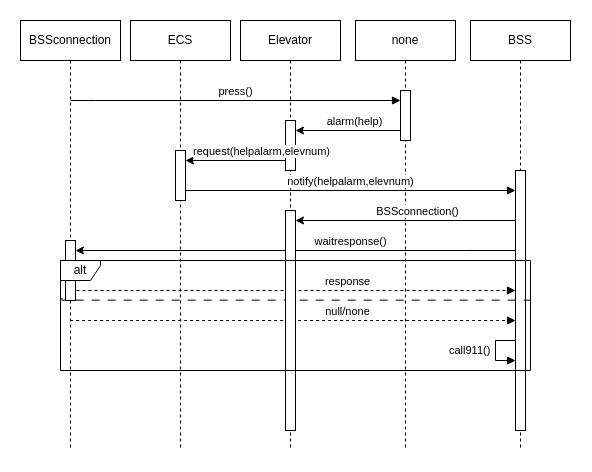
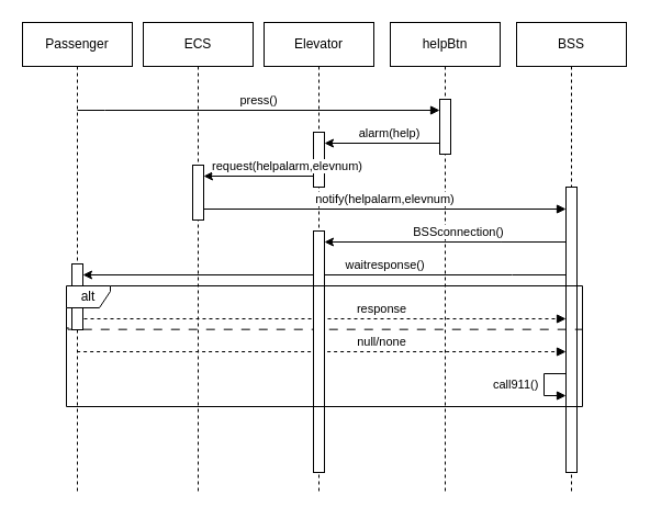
  <mxCell id="0" />
  <mxCell id="1" parent="0" />
  <mxCell id="2" value="BSS" style="shape=umlLifeline;perimeter=lifelinePerimeter;whiteSpace=wrap;html=1;container=0;dropTarget=0;collapsible=0;recursiveResize=0;outlineConnect=0;portConstraint=eastwest;newEdgeStyle={&quot;edgeStyle&quot;:&quot;elbowEdgeStyle&quot;,&quot;elbow&quot;:&quot;vertical&quot;,&quot;curved&quot;:0,&quot;rounded&quot;:0};" parent="1" vertex="1"><mxGeometry x="470" y="20" width="100" height="430" as="geometry" /></mxCell>
  <mxCell id="3" value="" style="html=1;points=[];perimeter=orthogonalPerimeter;outlineConnect=0;targetShapes=umlLifeline;portConstraint=eastwest;newEdgeStyle={&quot;edgeStyle&quot;:&quot;elbowEdgeStyle&quot;,&quot;elbow&quot;:&quot;vertical&quot;,&quot;curved&quot;:0,&quot;rounded&quot;:0};" parent="1" vertex="1"><mxGeometry x="515" y="170" width="10" height="260" as="geometry" /></mxCell>
  <mxCell id="4" value="press()" style="html=1;verticalAlign=bottom;endArrow=block;edgeStyle=elbowEdgeStyle;elbow=vertical;curved=0;rounded=0;" parent="1" target="20" edge="1"><mxGeometry relative="1" as="geometry"><mxPoint x="70" y="100" as="sourcePoint" /><Array as="points"><mxPoint x="95" y="100" /><mxPoint x="155" y="90" /><mxPoint x="135" y="80" /><mxPoint x="155" y="100" /></Array><mxPoint x="404.5" y="100" as="targetPoint" /></mxGeometry></mxCell>
  <mxCell id="5" value="" style="endArrow=classic;html=1;rounded=0;strokeColor=default;endFill=1;edgeStyle=elbowEdgeStyle;elbow=vertical;" parent="1" source="20" target="21" edge="1"><mxGeometry width="50" height="50" relative="1" as="geometry"><mxPoint x="405" y="130" as="sourcePoint" /><mxPoint x="290" y="130" as="targetPoint" /><Array as="points"><mxPoint x="350.5" y="130" /></Array></mxGeometry></mxCell>
  <mxCell id="6" value="alarm(help)" style="edgeLabel;html=1;align=center;verticalAlign=middle;resizable=0;points=[];" parent="5" vertex="1" connectable="0"><mxGeometry x="-0.104" y="-2" relative="1" as="geometry"><mxPoint y="-8" as="offset" /></mxGeometry></mxCell>
  <mxCell id="7" value="" style="endArrow=classic;html=1;rounded=0;strokeColor=default;endFill=1;edgeStyle=elbowEdgeStyle;elbow=vertical;" parent="1" source="3" target="25" edge="1"><mxGeometry width="50" height="50" relative="1" as="geometry"><mxPoint x="490" y="280" as="sourcePoint" /><mxPoint x="69.81" y="280" as="targetPoint" /><Array as="points"><mxPoint x="466" y="250" /></Array></mxGeometry></mxCell>
  <mxCell id="8" value="waitresponse()" style="edgeLabel;html=1;align=center;verticalAlign=middle;resizable=0;points=[];" parent="7" vertex="1" connectable="0"><mxGeometry x="-0.104" y="-2" relative="1" as="geometry"><mxPoint x="31" y="-8" as="offset" /></mxGeometry></mxCell>
  <mxCell id="9" value="null/none" style="html=1;verticalAlign=bottom;endArrow=block;edgeStyle=elbowEdgeStyle;elbow=vertical;curved=0;rounded=0;dashed=1;" parent="1" edge="1"><mxGeometry x="0.246" relative="1" as="geometry"><mxPoint x="69.63" y="320" as="sourcePoint" /><Array as="points"><mxPoint x="315" y="320" /><mxPoint x="375" y="310" /><mxPoint x="355" y="300" /><mxPoint x="375" y="320" /></Array><mxPoint x="515" y="320" as="targetPoint" /><mxPoint as="offset" /></mxGeometry></mxCell>
  <mxCell id="10" value="" style="html=1;verticalAlign=bottom;endArrow=none;edgeStyle=elbowEdgeStyle;elbow=vertical;curved=0;rounded=0;entryX=1;entryY=0.504;entryDx=0;entryDy=0;entryPerimeter=0;endFill=0;dashed=1;dashPattern=8 8;exitX=0.003;exitY=0.341;exitDx=0;exitDy=0;exitPerimeter=0;" parent="1" source="27" target="27" edge="1"><mxGeometry x="0.182" y="10" relative="1" as="geometry"><mxPoint x="280" y="299.66" as="sourcePoint" /><Array as="points"><mxPoint x="305" y="299.66" /><mxPoint x="365" y="289.66" /><mxPoint x="345" y="279.66" /><mxPoint x="365" y="299.66" /></Array><mxPoint x="390" y="299.66" as="targetPoint" /><mxPoint as="offset" /></mxGeometry></mxCell>
  <mxCell id="11" value="call911()" style="edgeStyle=orthogonalEdgeStyle;html=1;align=left;spacingLeft=2;endArrow=block;rounded=0;strokeColor=default;elbow=vertical;" parent="1" edge="1"><mxGeometry y="-50" relative="1" as="geometry"><mxPoint x="515" y="340.03" as="sourcePoint" /><Array as="points"><mxPoint x="495" y="340" /><mxPoint x="495" y="360" /></Array><mxPoint x="515" y="360.03" as="targetPoint" /><mxPoint as="offset" /></mxGeometry></mxCell>
- <mxCell id="12" value="BSSconnection" style="shape=umlLifeline;perimeter=lifelinePerimeter;whiteSpace=wrap;html=1;container=0;dropTarget=0;collapsible=0;recursiveResize=0;outlineConnect=0;portConstraint=eastwest;newEdgeStyle={&quot;edgeStyle&quot;:&quot;elbowEdgeStyle&quot;,&quot;elbow&quot;:&quot;vertical&quot;,&quot;curved&quot;:0,&quot;rounded&quot;:0};" parent="1" vertex="1"><mxGeometry x="20" y="20" width="100" height="430" as="geometry" /></mxCell>
+ <mxCell id="12" value="Passenger" style="shape=umlLifeline;perimeter=lifelinePerimeter;whiteSpace=wrap;html=1;container=0;dropTarget=0;collapsible=0;recursiveResize=0;outlineConnect=0;portConstraint=eastwest;newEdgeStyle={&quot;edgeStyle&quot;:&quot;elbowEdgeStyle&quot;,&quot;elbow&quot;:&quot;vertical&quot;,&quot;curved&quot;:0,&quot;rounded&quot;:0};" parent="1" vertex="1"><mxGeometry x="20" y="20" width="100" height="430" as="geometry" /></mxCell>
  <mxCell id="13" value="ECS" style="shape=umlLifeline;perimeter=lifelinePerimeter;whiteSpace=wrap;html=1;container=0;dropTarget=0;collapsible=0;recursiveResize=0;outlineConnect=0;portConstraint=eastwest;newEdgeStyle={&quot;edgeStyle&quot;:&quot;elbowEdgeStyle&quot;,&quot;elbow&quot;:&quot;vertical&quot;,&quot;curved&quot;:0,&quot;rounded&quot;:0};" parent="1" vertex="1"><mxGeometry x="130" y="20" width="100" height="430" as="geometry" /></mxCell>
  <mxCell id="14" value="Elevator" style="shape=umlLifeline;perimeter=lifelinePerimeter;whiteSpace=wrap;html=1;container=0;dropTarget=0;collapsible=0;recursiveResize=0;outlineConnect=0;portConstraint=eastwest;newEdgeStyle={&quot;edgeStyle&quot;:&quot;elbowEdgeStyle&quot;,&quot;elbow&quot;:&quot;vertical&quot;,&quot;curved&quot;:0,&quot;rounded&quot;:0};" parent="1" vertex="1"><mxGeometry x="240" y="20" width="100" height="430" as="geometry" /></mxCell>
- <mxCell id="15" value="none" style="shape=umlLifeline;perimeter=lifelinePerimeter;whiteSpace=wrap;html=1;container=0;dropTarget=0;collapsible=0;recursiveResize=0;outlineConnect=0;portConstraint=eastwest;newEdgeStyle={&quot;edgeStyle&quot;:&quot;elbowEdgeStyle&quot;,&quot;elbow&quot;:&quot;vertical&quot;,&quot;curved&quot;:0,&quot;rounded&quot;:0};" parent="1" vertex="1"><mxGeometry x="355" y="20" width="100" height="430" as="geometry" /></mxCell>
+ <mxCell id="15" value="helpBtn" style="shape=umlLifeline;perimeter=lifelinePerimeter;whiteSpace=wrap;html=1;container=0;dropTarget=0;collapsible=0;recursiveResize=0;outlineConnect=0;portConstraint=eastwest;newEdgeStyle={&quot;edgeStyle&quot;:&quot;elbowEdgeStyle&quot;,&quot;elbow&quot;:&quot;vertical&quot;,&quot;curved&quot;:0,&quot;rounded&quot;:0};" parent="1" vertex="1"><mxGeometry x="355" y="20" width="100" height="430" as="geometry" /></mxCell>
  <mxCell id="16" value="notify(helpalarm,elevnum)" style="html=1;verticalAlign=bottom;endArrow=block;edgeStyle=elbowEdgeStyle;elbow=vertical;curved=0;rounded=0;" parent="1" source="24" target="3" edge="1"><mxGeometry x="-0.001" relative="1" as="geometry"><mxPoint x="190.5" y="190" as="sourcePoint" /><Array as="points"><mxPoint x="215.5" y="190" /><mxPoint x="275.5" y="180" /><mxPoint x="255.5" y="170" /><mxPoint x="275.5" y="190" /></Array><mxPoint x="490" y="190" as="targetPoint" /><mxPoint as="offset" /></mxGeometry></mxCell>
  <mxCell id="17" value="response" style="html=1;verticalAlign=bottom;endArrow=block;edgeStyle=elbowEdgeStyle;elbow=vertical;curved=0;rounded=0;dashed=1;" parent="1" edge="1"><mxGeometry x="0.246" relative="1" as="geometry"><mxPoint x="70" y="290" as="sourcePoint" /><Array as="points"><mxPoint x="390" y="290" /><mxPoint x="300" y="290" /><mxPoint x="135" y="270" /><mxPoint x="155" y="290" /></Array><mxPoint x="515" y="290" as="targetPoint" /><mxPoint as="offset" /></mxGeometry></mxCell>
  <mxCell id="18" value="" style="endArrow=classic;html=1;rounded=0;strokeColor=default;endFill=1;edgeStyle=elbowEdgeStyle;elbow=vertical;" parent="1" target="26" edge="1"><mxGeometry width="50" height="50" relative="1" as="geometry"><mxPoint x="514.57" y="220" as="sourcePoint" /><mxPoint x="300" y="220" as="targetPoint" /><Array as="points"><mxPoint x="455.57" y="220" /></Array></mxGeometry></mxCell>
  <mxCell id="19" value="BSSconnection()" style="edgeLabel;html=1;align=center;verticalAlign=middle;resizable=0;points=[];" parent="18" vertex="1" connectable="0"><mxGeometry x="-0.104" y="-2" relative="1" as="geometry"><mxPoint y="-8" as="offset" /></mxGeometry></mxCell>
  <mxCell id="20" value="" style="html=1;points=[];perimeter=orthogonalPerimeter;outlineConnect=0;targetShapes=umlLifeline;portConstraint=eastwest;newEdgeStyle={&quot;edgeStyle&quot;:&quot;elbowEdgeStyle&quot;,&quot;elbow&quot;:&quot;vertical&quot;,&quot;curved&quot;:0,&quot;rounded&quot;:0};" parent="1" vertex="1"><mxGeometry x="400" y="90" width="10" height="50" as="geometry" /></mxCell>
  <mxCell id="21" value="" style="html=1;points=[];perimeter=orthogonalPerimeter;outlineConnect=0;targetShapes=umlLifeline;portConstraint=eastwest;newEdgeStyle={&quot;edgeStyle&quot;:&quot;elbowEdgeStyle&quot;,&quot;elbow&quot;:&quot;vertical&quot;,&quot;curved&quot;:0,&quot;rounded&quot;:0};" parent="1" vertex="1"><mxGeometry x="285" y="120" width="10" height="50" as="geometry" /></mxCell>
  <mxCell id="22" value="" style="endArrow=classic;html=1;rounded=0;strokeColor=default;endFill=1;edgeStyle=elbowEdgeStyle;elbow=vertical;" parent="1" source="21" target="24" edge="1"><mxGeometry width="50" height="50" relative="1" as="geometry"><mxPoint x="279.5" y="160" as="sourcePoint" /><mxPoint x="180" y="160" as="targetPoint" /><Array as="points"><mxPoint x="220.5" y="160" /></Array></mxGeometry></mxCell>
  <mxCell id="23" value="request(helpalarm,elevnum)" style="edgeLabel;html=1;align=center;verticalAlign=middle;resizable=0;points=[];" parent="22" vertex="1" connectable="0"><mxGeometry x="-0.104" y="-2" relative="1" as="geometry"><mxPoint x="20" y="-8" as="offset" /></mxGeometry></mxCell>
  <mxCell id="24" value="" style="html=1;points=[];perimeter=orthogonalPerimeter;outlineConnect=0;targetShapes=umlLifeline;portConstraint=eastwest;newEdgeStyle={&quot;edgeStyle&quot;:&quot;elbowEdgeStyle&quot;,&quot;elbow&quot;:&quot;vertical&quot;,&quot;curved&quot;:0,&quot;rounded&quot;:0};" parent="1" vertex="1"><mxGeometry x="175" y="150" width="10" height="50" as="geometry" /></mxCell>
  <mxCell id="25" value="" style="html=1;points=[];perimeter=orthogonalPerimeter;outlineConnect=0;targetShapes=umlLifeline;portConstraint=eastwest;newEdgeStyle={&quot;edgeStyle&quot;:&quot;elbowEdgeStyle&quot;,&quot;elbow&quot;:&quot;vertical&quot;,&quot;curved&quot;:0,&quot;rounded&quot;:0};" parent="1" vertex="1"><mxGeometry x="65" y="240" width="10" height="60" as="geometry" /></mxCell>
  <mxCell id="26" value="" style="html=1;points=[];perimeter=orthogonalPerimeter;outlineConnect=0;targetShapes=umlLifeline;portConstraint=eastwest;newEdgeStyle={&quot;edgeStyle&quot;:&quot;elbowEdgeStyle&quot;,&quot;elbow&quot;:&quot;vertical&quot;,&quot;curved&quot;:0,&quot;rounded&quot;:0};" parent="1" vertex="1"><mxGeometry x="285" y="210" width="10" height="220" as="geometry" /></mxCell>
  <mxCell id="27" value="alt" style="shape=umlFrame;whiteSpace=wrap;html=1;width=40;height=20;" parent="1" vertex="1"><mxGeometry x="60" y="260" width="470" height="110" as="geometry" /></mxCell>
